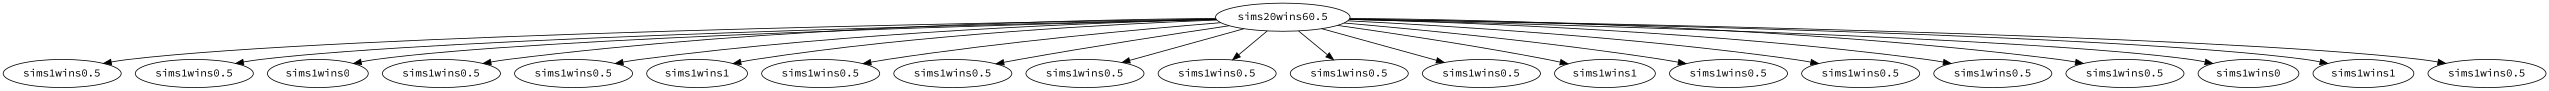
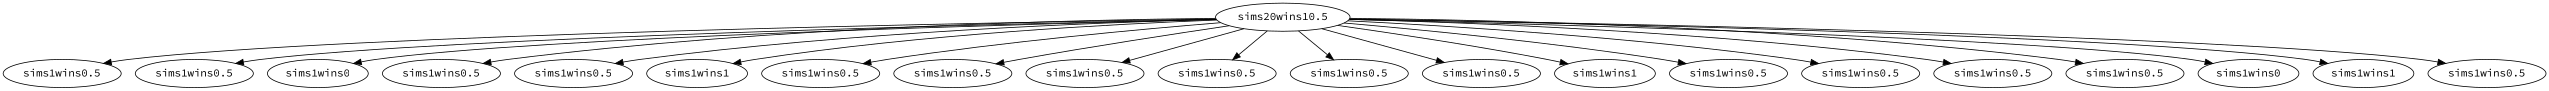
  digraph {
    fontname="Source Code Pro"
    node [fontname="Source Code Pro"]
    edge [fontname="Source Code Pro"]
-   n1 [label="sims20wins60.5"]
+   n1 [label="sims20wins10.5"]
    n2 [label="sims1wins0.5"]
    n3 [label="sims1wins0.5"]
    n4 [label=sims1wins0]
    n5 [label="sims1wins0.5"]
    n6 [label="sims1wins0.5"]
    n7 [label=sims1wins1]
    n8 [label="sims1wins0.5"]
    n9 [label="sims1wins0.5"]
    n10 [label="sims1wins0.5"]
    n11 [label="sims1wins0.5"]
    n12 [label="sims1wins0.5"]
    n13 [label="sims1wins0.5"]
    n14 [label=sims1wins1]
    n15 [label="sims1wins0.5"]
    n16 [label="sims1wins0.5"]
    n17 [label="sims1wins0.5"]
    n18 [label="sims1wins0.5"]
    n19 [label=sims1wins0]
    n20 [label=sims1wins1]
    n21 [label="sims1wins0.5"]
    n1 -> n2
    n1 -> n3
    n1 -> n4
    n1 -> n5
    n1 -> n6
    n1 -> n7
    n1 -> n8
    n1 -> n9
    n1 -> n10
    n1 -> n11
    n1 -> n12
    n1 -> n13
    n1 -> n14
    n1 -> n15
    n1 -> n16
    n1 -> n17
    n1 -> n18
    n1 -> n19
    n1 -> n20
    n1 -> n21
  }
